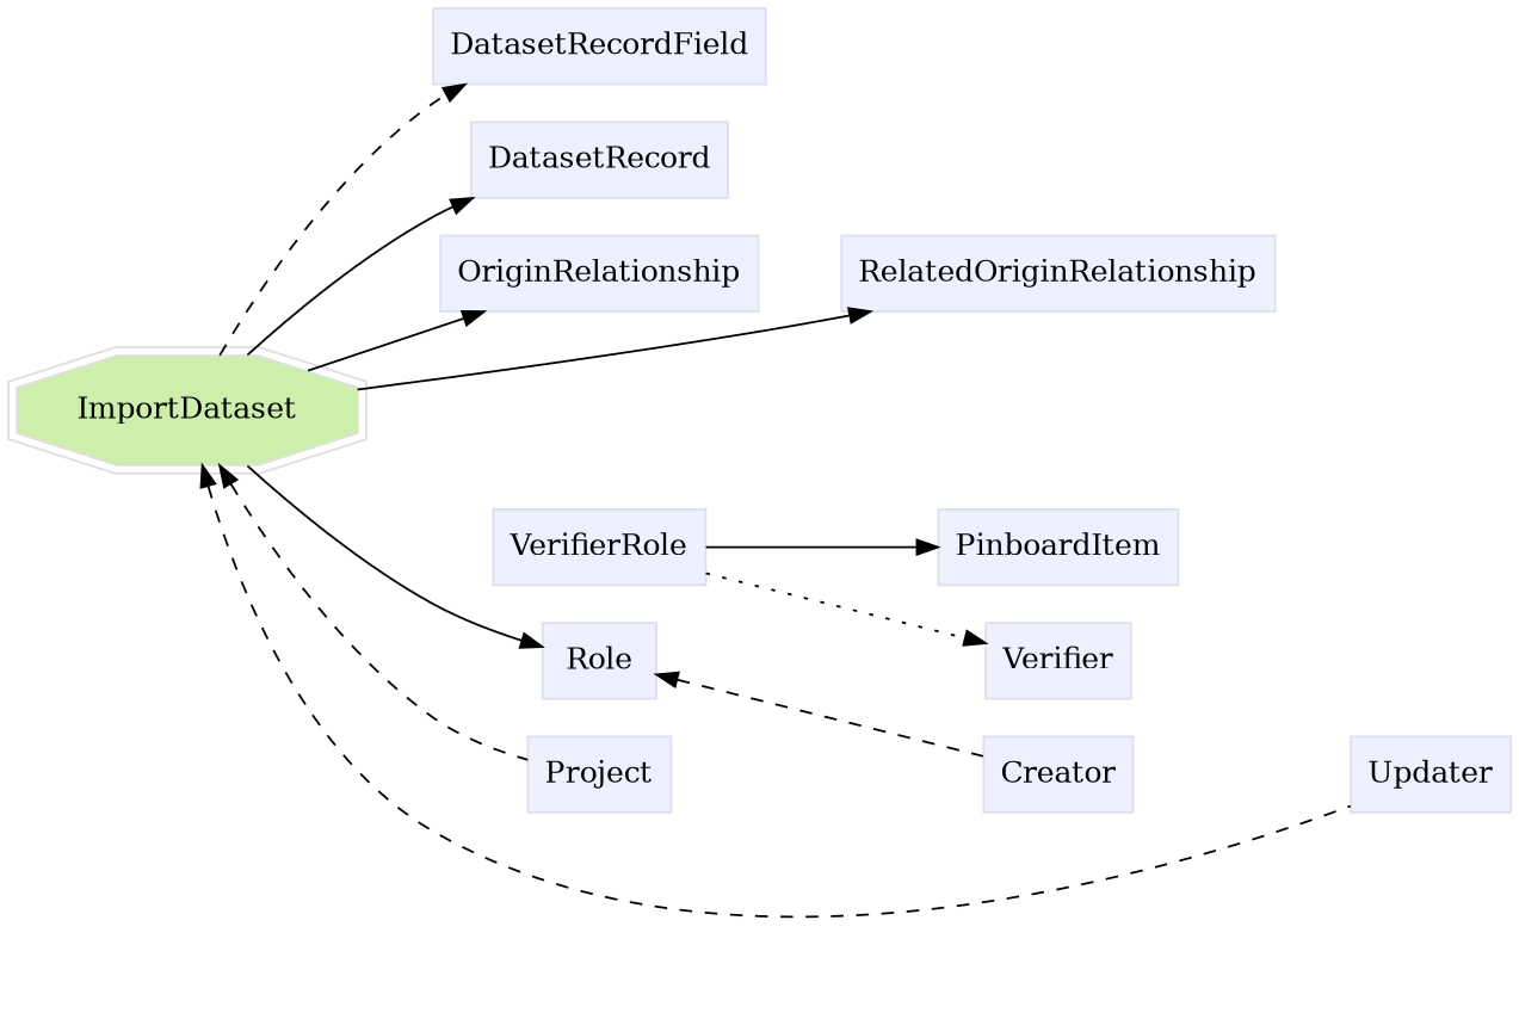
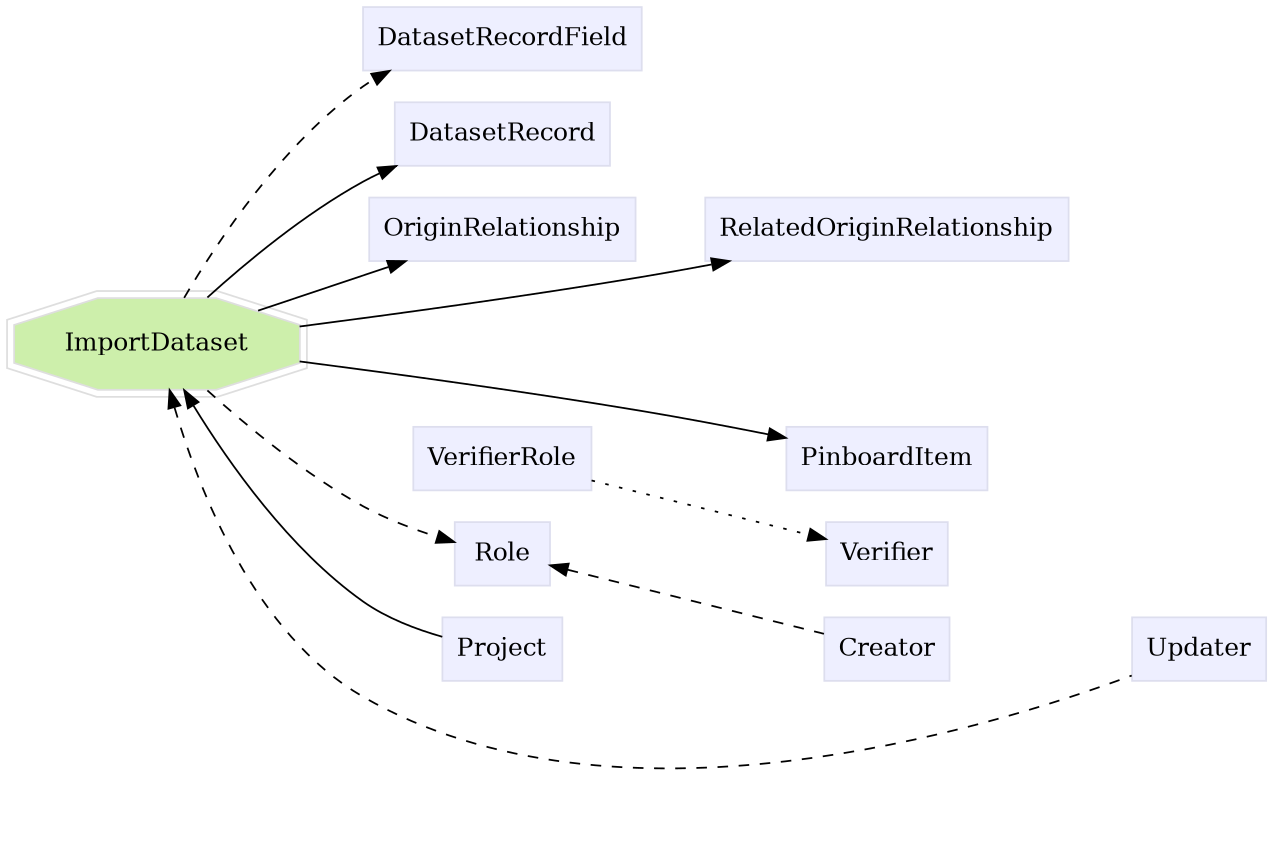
  digraph {
    rankdir=LR
    node [color="#dddeee" fillcolor="#eeefff" group=supporting shape=box style=filled]
    n1 [color="#dedede" fillcolor="#cdefab" group=target height=0.61111 label=ImportDataset shape=doubleoctagon width=2.0398]
    n2 [height=0.5 label=DatasetRecordField width=1.7118]
    n3 [height=0.5 label=DatasetRecord width=1.3264]
    n4 [height=0.5 label=OriginRelationship width=1.6597]
    n5 [height=0.5 label=PinboardItem width=1.2535]
    n6 [height=0.5 label=RelatedOriginRelationship width=2.2326]
    n7 [height=0.5 label=Role width=0.75]
    n8 [height=0.5 label=VerifierRole width=1.1493]
    n9 [height=0.5 label=Verifier width=0.79514]
    n10 [height=0.5 label=Creator width=0.78472]
    n11 [height=0.5 label=Project width=0.75347]
    n12 [height=0.5 label=Updater width=0.82639]
    subgraph sub_1 {
    }
    subgraph sub_2 {
      rank=min
    }
    subgraph sub_3 {
      n1
      n2
      n3
      n4
      n5
      n6
      n7
      n8
      n9
      n10
      n11
      n12
    }
    n1 -> n2 [style=dashed]
    n1 -> n3
    n1 -> n4
-   n8 -> n5
+   n1 -> n5
    n1 -> n6
-   n1 -> n7
-   n1 -> n11 [dir=back style=dashed]
+   n1 -> n7 [style=dashed]
+   n1 -> n11 [dir=back style=solid]
    n1 -> n12 [dir=back style=dashed]
    n4 -> n6 [style=invis]
    n7 -> n9 [style=invis]
    n7 -> n10 [dir=back style=dashed]
    n8 -> n9 [style=dotted]
    n10 -> n12 [style=invis]
    n11 -> n10 [style=invis]
  }
